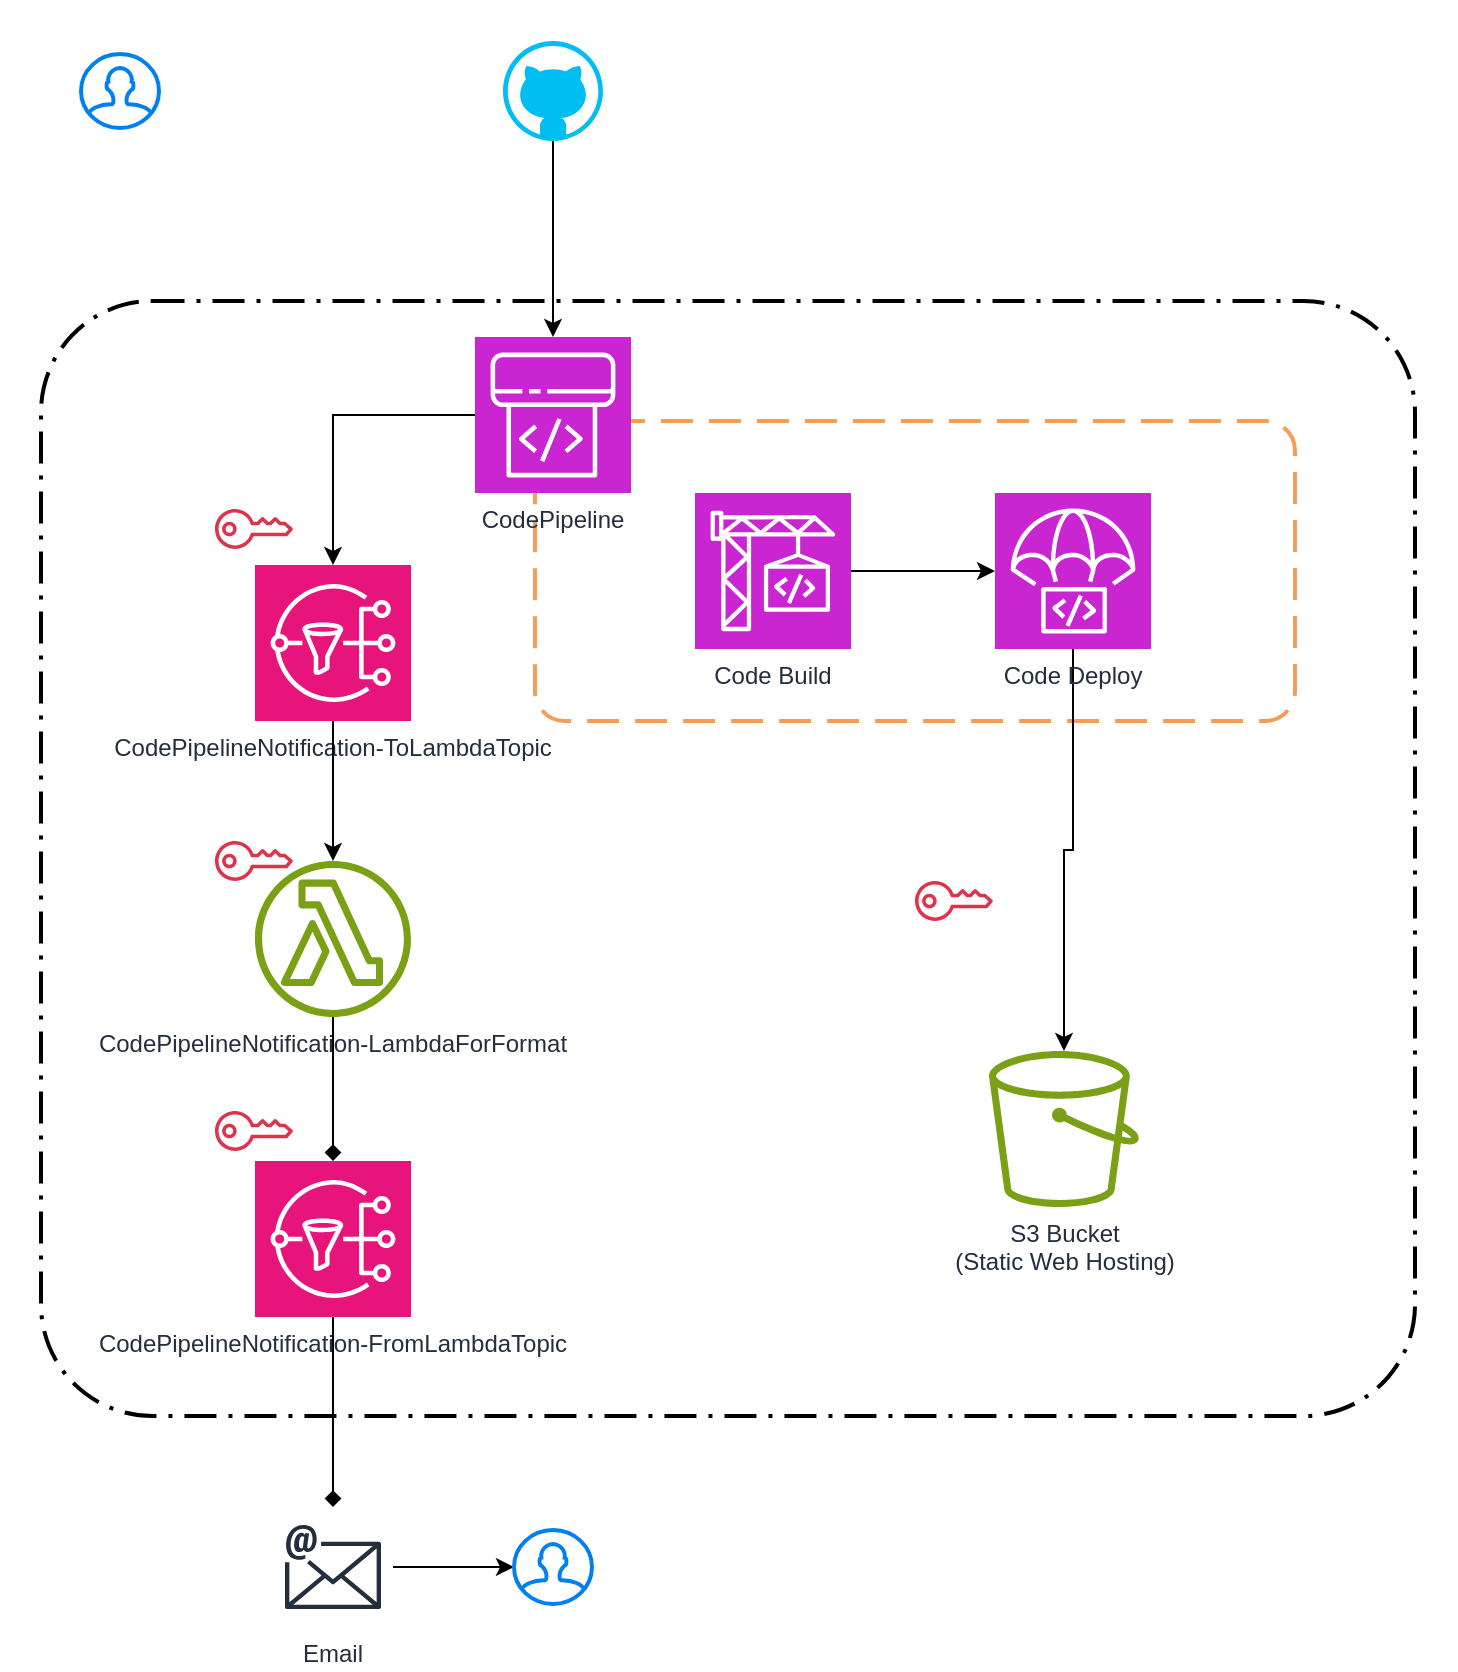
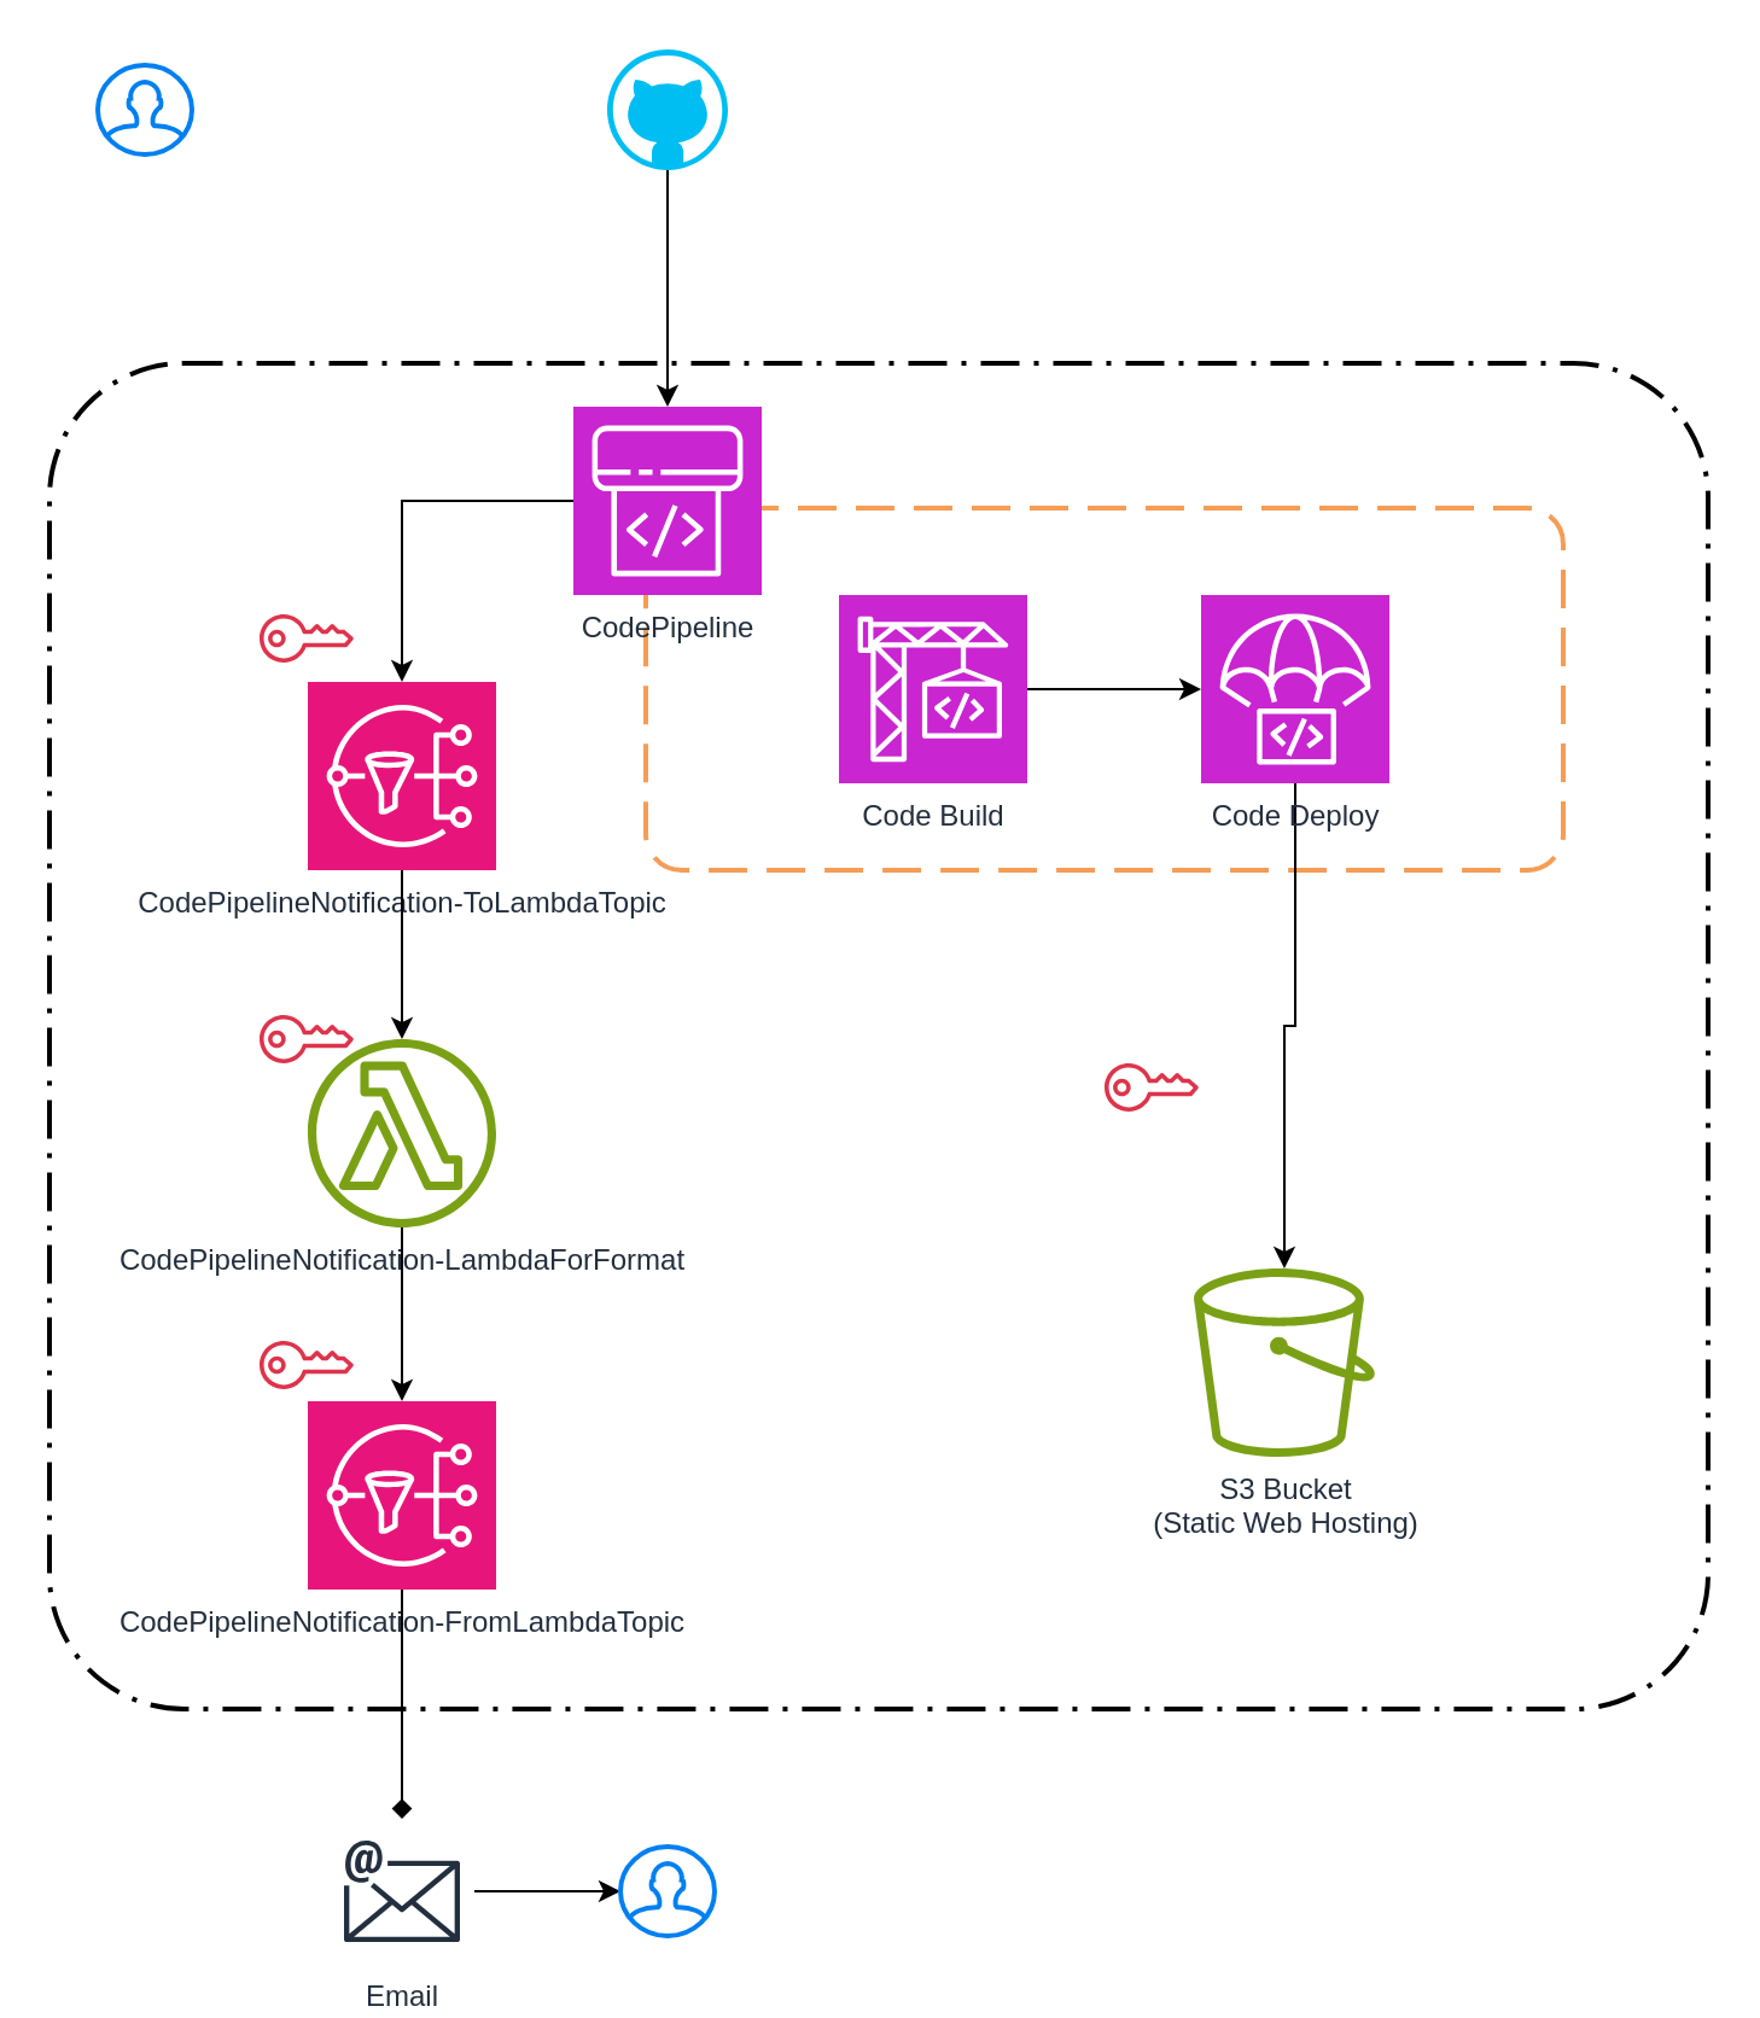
  <mxCell id="0" />
  <mxCell id="1" parent="0" />
  <mxCell id="2" style="edgeStyle=orthogonalEdgeStyle;rounded=0;orthogonalLoop=1;jettySize=auto;html=1;entryX=0.5;entryY=0;entryDx=0;entryDy=0;entryPerimeter=0;" edge="1" parent="1" source="3" target="19"><mxGeometry relative="1" as="geometry" /></mxCell>
  <mxCell id="3" value="" style="verticalLabelPosition=bottom;html=1;verticalAlign=top;align=center;strokeColor=none;fillColor=#00BEF2;shape=mxgraph.azure.github_code;pointerEvents=1;" vertex="1" parent="1"><mxGeometry x="251" y="20" width="50" height="50" as="geometry" /></mxCell>
  <mxCell id="4" value="" style="edgeStyle=orthogonalEdgeStyle;rounded=0;orthogonalLoop=1;jettySize=auto;html=1;" edge="1" parent="1" source="5" target="25"><mxGeometry relative="1" as="geometry" /></mxCell>
  <mxCell id="5" value="Email" style="sketch=0;outlineConnect=0;fontColor=#232F3E;gradientColor=none;strokeColor=#232F3E;fillColor=#ffffff;dashed=0;verticalLabelPosition=bottom;verticalAlign=top;align=center;html=1;fontSize=12;fontStyle=0;aspect=fixed;shape=mxgraph.aws4.resourceIcon;resIcon=mxgraph.aws4.email;" vertex="1" parent="1"><mxGeometry x="136" y="753" width="60" height="60" as="geometry" /></mxCell>
  <mxCell id="6" value="S3 Bucket&lt;br&gt;(Static Web Hosting)" style="sketch=0;outlineConnect=0;fontColor=#232F3E;gradientColor=none;fillColor=#7AA116;strokeColor=none;dashed=0;verticalLabelPosition=bottom;verticalAlign=top;align=center;html=1;fontSize=12;fontStyle=0;aspect=fixed;pointerEvents=1;shape=mxgraph.aws4.bucket;" vertex="1" parent="1"><mxGeometry x="494" y="525" width="75" height="78" as="geometry" /></mxCell>
  <mxCell id="7" value="CodePipelineNotification-ToLambdaTopic" style="sketch=0;points=[[0,0,0],[0.25,0,0],[0.5,0,0],[0.75,0,0],[1,0,0],[0,1,0],[0.25,1,0],[0.5,1,0],[0.75,1,0],[1,1,0],[0,0.25,0],[0,0.5,0],[0,0.75,0],[1,0.25,0],[1,0.5,0],[1,0.75,0]];outlineConnect=0;fontColor=#232F3E;fillColor=#E7157B;strokeColor=#ffffff;dashed=0;verticalLabelPosition=bottom;verticalAlign=top;align=center;html=1;fontSize=12;fontStyle=0;aspect=fixed;shape=mxgraph.aws4.resourceIcon;resIcon=mxgraph.aws4.sns;" vertex="1" parent="1"><mxGeometry x="127" y="282" width="78" height="78" as="geometry" /></mxCell>
  <mxCell id="8" value="" style="edgeStyle=orthogonalEdgeStyle;rounded=0;orthogonalLoop=1;jettySize=auto;html=1;endArrow=diamond;" edge="1" parent="1" source="9" target="5"><mxGeometry relative="1" as="geometry" /></mxCell>
  <mxCell id="9" value="CodePipelineNotification-FromLambdaTopic" style="sketch=0;points=[[0,0,0],[0.25,0,0],[0.5,0,0],[0.75,0,0],[1,0,0],[0,1,0],[0.25,1,0],[0.5,1,0],[0.75,1,0],[1,1,0],[0,0.25,0],[0,0.5,0],[0,0.75,0],[1,0.25,0],[1,0.5,0],[1,0.75,0]];outlineConnect=0;fontColor=#232F3E;fillColor=#E7157B;strokeColor=#ffffff;dashed=0;verticalLabelPosition=bottom;verticalAlign=top;align=center;html=1;fontSize=12;fontStyle=0;aspect=fixed;shape=mxgraph.aws4.resourceIcon;resIcon=mxgraph.aws4.sns;" vertex="1" parent="1"><mxGeometry x="127" y="580" width="78" height="78" as="geometry" /></mxCell>
- <mxCell id="10" value="" style="edgeStyle=orthogonalEdgeStyle;rounded=0;orthogonalLoop=1;jettySize=auto;html=1;endArrow=diamond;" edge="1" parent="1" source="11" target="9"><mxGeometry relative="1" as="geometry" /></mxCell>
+ <mxCell id="10" value="" style="edgeStyle=orthogonalEdgeStyle;rounded=0;orthogonalLoop=1;jettySize=auto;html=1;" edge="1" parent="1" source="11" target="9"><mxGeometry relative="1" as="geometry" /></mxCell>
  <mxCell id="11" value="CodePipelineNotification-LambdaForFormat" style="sketch=0;outlineConnect=0;fontColor=#232F3E;gradientColor=none;fillColor=#7AA116;strokeColor=none;dashed=0;verticalLabelPosition=bottom;verticalAlign=top;align=center;html=1;fontSize=12;fontStyle=0;aspect=fixed;pointerEvents=1;shape=mxgraph.aws4.lambda_function;" vertex="1" parent="1"><mxGeometry x="127" y="430" width="78" height="78" as="geometry" /></mxCell>
  <mxCell id="12" value="" style="edgeStyle=orthogonalEdgeStyle;rounded=0;orthogonalLoop=1;jettySize=auto;html=1;" edge="1" parent="1" source="7" target="11"><mxGeometry relative="1" as="geometry" /></mxCell>
  <mxCell id="13" style="edgeStyle=orthogonalEdgeStyle;rounded=0;orthogonalLoop=1;jettySize=auto;html=1;" edge="1" parent="1" source="19" target="7"><mxGeometry relative="1" as="geometry" /></mxCell>
  <mxCell id="14" value="" style="sketch=0;outlineConnect=0;fontColor=#232F3E;gradientColor=none;fillColor=#DD344C;strokeColor=none;dashed=0;verticalLabelPosition=bottom;verticalAlign=top;align=center;html=1;fontSize=12;fontStyle=0;aspect=fixed;pointerEvents=1;shape=mxgraph.aws4.addon;" vertex="1" parent="1"><mxGeometry x="107" y="254" width="39" height="20" as="geometry" /></mxCell>
  <mxCell id="15" value="" style="sketch=0;outlineConnect=0;fontColor=#232F3E;gradientColor=none;fillColor=#DD344C;strokeColor=none;dashed=0;verticalLabelPosition=bottom;verticalAlign=top;align=center;html=1;fontSize=12;fontStyle=0;aspect=fixed;pointerEvents=1;shape=mxgraph.aws4.addon;" vertex="1" parent="1"><mxGeometry x="107" y="555" width="39" height="20" as="geometry" /></mxCell>
  <mxCell id="16" value="" style="sketch=0;outlineConnect=0;fontColor=#232F3E;gradientColor=none;fillColor=#DD344C;strokeColor=none;dashed=0;verticalLabelPosition=bottom;verticalAlign=top;align=center;html=1;fontSize=12;fontStyle=0;aspect=fixed;pointerEvents=1;shape=mxgraph.aws4.addon;" vertex="1" parent="1"><mxGeometry x="107" y="420" width="39" height="20" as="geometry" /></mxCell>
  <mxCell id="17" value="" style="sketch=0;outlineConnect=0;fontColor=#232F3E;gradientColor=none;fillColor=#DD344C;strokeColor=none;dashed=0;verticalLabelPosition=bottom;verticalAlign=top;align=center;html=1;fontSize=12;fontStyle=0;aspect=fixed;pointerEvents=1;shape=mxgraph.aws4.addon;" vertex="1" parent="1"><mxGeometry x="457" y="440" width="39" height="20" as="geometry" /></mxCell>
  <mxCell id="18" value="" style="rounded=1;arcSize=10;dashed=1;strokeColor=#F59D56;fillColor=none;gradientColor=none;dashPattern=8 4;strokeWidth=2;" vertex="1" parent="1"><mxGeometry x="267" y="210" width="380" height="150" as="geometry" /></mxCell>
  <mxCell id="19" value="CodePipeline" style="sketch=0;points=[[0,0,0],[0.25,0,0],[0.5,0,0],[0.75,0,0],[1,0,0],[0,1,0],[0.25,1,0],[0.5,1,0],[0.75,1,0],[1,1,0],[0,0.25,0],[0,0.5,0],[0,0.75,0],[1,0.25,0],[1,0.5,0],[1,0.75,0]];outlineConnect=0;fontColor=#232F3E;fillColor=#C925D1;strokeColor=#ffffff;dashed=0;verticalLabelPosition=bottom;verticalAlign=top;align=center;html=1;fontSize=12;fontStyle=0;aspect=fixed;shape=mxgraph.aws4.resourceIcon;resIcon=mxgraph.aws4.codepipeline;" vertex="1" parent="1"><mxGeometry x="237" y="168" width="78" height="78" as="geometry" /></mxCell>
  <mxCell id="20" value="Code Build" style="sketch=0;points=[[0,0,0],[0.25,0,0],[0.5,0,0],[0.75,0,0],[1,0,0],[0,1,0],[0.25,1,0],[0.5,1,0],[0.75,1,0],[1,1,0],[0,0.25,0],[0,0.5,0],[0,0.75,0],[1,0.25,0],[1,0.5,0],[1,0.75,0]];outlineConnect=0;fontColor=#232F3E;fillColor=#C925D1;strokeColor=#ffffff;dashed=0;verticalLabelPosition=bottom;verticalAlign=top;align=center;html=1;fontSize=12;fontStyle=0;aspect=fixed;shape=mxgraph.aws4.resourceIcon;resIcon=mxgraph.aws4.codebuild;" vertex="1" parent="1"><mxGeometry x="347" y="246" width="78" height="78" as="geometry" /></mxCell>
  <mxCell id="21" value="" style="edgeStyle=orthogonalEdgeStyle;rounded=0;orthogonalLoop=1;jettySize=auto;html=1;" edge="1" parent="1" source="22" target="6"><mxGeometry relative="1" as="geometry" /></mxCell>
  <mxCell id="22" value="Code Deploy" style="sketch=0;points=[[0,0,0],[0.25,0,0],[0.5,0,0],[0.75,0,0],[1,0,0],[0,1,0],[0.25,1,0],[0.5,1,0],[0.75,1,0],[1,1,0],[0,0.25,0],[0,0.5,0],[0,0.75,0],[1,0.25,0],[1,0.5,0],[1,0.75,0]];outlineConnect=0;fontColor=#232F3E;fillColor=#C925D1;strokeColor=#ffffff;dashed=0;verticalLabelPosition=bottom;verticalAlign=top;align=center;html=1;fontSize=12;fontStyle=0;aspect=fixed;shape=mxgraph.aws4.resourceIcon;resIcon=mxgraph.aws4.codedeploy;" vertex="1" parent="1"><mxGeometry x="497" y="246" width="78" height="78" as="geometry" /></mxCell>
  <mxCell id="23" value="" style="edgeStyle=orthogonalEdgeStyle;rounded=0;orthogonalLoop=1;jettySize=auto;html=1;" edge="1" parent="1" source="20" target="22"><mxGeometry relative="1" as="geometry" /></mxCell>
  <mxCell id="24" value="" style="rounded=1;arcSize=10;dashed=1;fillColor=none;gradientColor=none;dashPattern=8 3 1 3;strokeWidth=2;" vertex="1" parent="1"><mxGeometry x="20" y="150" width="687" height="557.5" as="geometry" /></mxCell>
  <mxCell id="25" value="" style="html=1;verticalLabelPosition=bottom;align=center;labelBackgroundColor=#ffffff;verticalAlign=top;strokeWidth=2;strokeColor=#0080F0;shadow=0;dashed=0;shape=mxgraph.ios7.icons.user;" vertex="1" parent="1"><mxGeometry x="256.5" y="764.5" width="39" height="37" as="geometry" /></mxCell>
  <mxCell id="26" value="" style="html=1;verticalLabelPosition=bottom;align=center;labelBackgroundColor=#ffffff;verticalAlign=top;strokeWidth=2;strokeColor=#0080F0;shadow=0;dashed=0;shape=mxgraph.ios7.icons.user;" vertex="1" parent="1"><mxGeometry x="40" y="26.5" width="39" height="37" as="geometry" /></mxCell>
